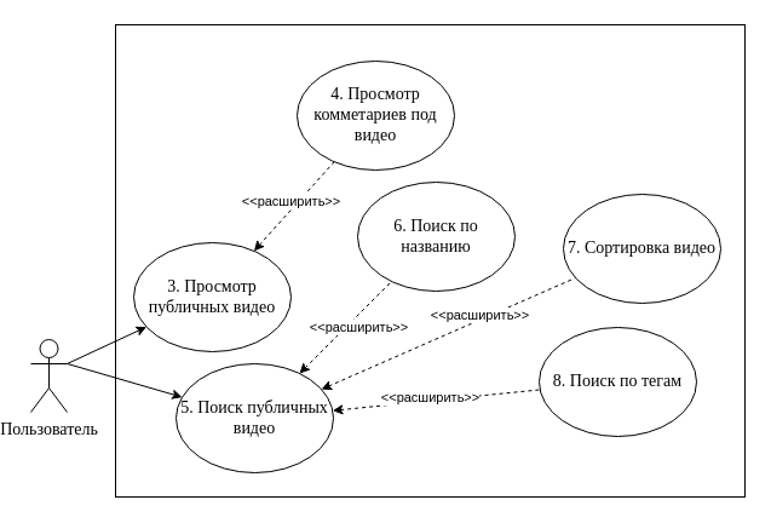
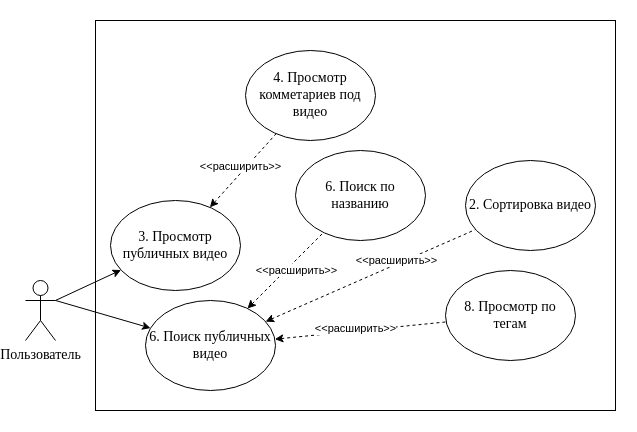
  <mxCell id="0" />
  <mxCell id="1" parent="0" />
  <mxCell id="2" value="" style="rounded=0;whiteSpace=wrap;html=1;" parent="1" vertex="1"><mxGeometry x="90" y="20" width="520" height="390" as="geometry" /></mxCell>
  <mxCell id="3" style="edgeStyle=none;shape=connector;rounded=0;orthogonalLoop=1;jettySize=auto;html=1;exitX=1;exitY=0.333;exitDx=0;exitDy=0;exitPerimeter=0;strokeColor=default;align=center;verticalAlign=middle;fontFamily=Helvetica;fontSize=11;fontColor=default;labelBackgroundColor=default;endArrow=classic;" parent="1" source="5" target="8" edge="1"><mxGeometry relative="1" as="geometry" /></mxCell>
  <mxCell id="4" style="edgeStyle=none;shape=connector;rounded=0;orthogonalLoop=1;jettySize=auto;html=1;exitX=1;exitY=0.333;exitDx=0;exitDy=0;exitPerimeter=0;strokeColor=default;align=center;verticalAlign=middle;fontFamily=Helvetica;fontSize=11;fontColor=default;labelBackgroundColor=default;endArrow=classic;" parent="1" source="5" target="15" edge="1"><mxGeometry relative="1" as="geometry" /></mxCell>
  <mxCell id="5" value="Пользователь" style="shape=umlActor;verticalLabelPosition=bottom;verticalAlign=top;html=1;outlineConnect=0;fontFamily=Times New Roman;fontSize=14;" parent="1" vertex="1"><mxGeometry x="20" y="280" width="30" height="60" as="geometry" /></mxCell>
  <mxCell id="6" style="edgeStyle=none;shape=connector;rounded=0;orthogonalLoop=1;jettySize=auto;html=1;dashed=1;strokeColor=default;align=center;verticalAlign=middle;fontFamily=Helvetica;fontSize=11;fontColor=default;labelBackgroundColor=default;startArrow=classic;startFill=1;endArrow=none;endFill=0;" parent="1" source="8" target="19" edge="1"><mxGeometry relative="1" as="geometry" /></mxCell>
  <mxCell id="7" value="&amp;lt;&amp;lt;расширить&amp;gt;&amp;gt;" style="edgeLabel;html=1;align=center;verticalAlign=middle;resizable=0;points=[];fontFamily=Helvetica;fontSize=11;fontColor=default;labelBackgroundColor=default;" parent="6" vertex="1" connectable="0"><mxGeometry x="0.027" y="5" relative="1" as="geometry"><mxPoint as="offset" /></mxGeometry></mxCell>
  <mxCell id="8" value="3. Просмотр публичных видео" style="ellipse;whiteSpace=wrap;html=1;fontFamily=Times New Roman;fontSize=14;" parent="1" vertex="1"><mxGeometry x="105" y="200" width="130" height="90" as="geometry" /></mxCell>
  <mxCell id="9" style="edgeStyle=none;shape=connector;rounded=0;orthogonalLoop=1;jettySize=auto;html=1;dashed=1;strokeColor=default;align=center;verticalAlign=middle;fontFamily=Helvetica;fontSize=11;fontColor=default;labelBackgroundColor=default;startArrow=classic;startFill=1;endArrow=none;endFill=0;" parent="1" source="15" target="16" edge="1"><mxGeometry relative="1" as="geometry" /></mxCell>
  <mxCell id="10" value="&amp;lt;&amp;lt;расширить&amp;gt;&amp;gt;" style="edgeLabel;html=1;align=center;verticalAlign=middle;resizable=0;points=[];fontFamily=Helvetica;fontSize=11;fontColor=default;labelBackgroundColor=default;" parent="9" vertex="1" connectable="0"><mxGeometry x="-0.0" y="3" relative="1" as="geometry"><mxPoint x="12" y="2" as="offset" /></mxGeometry></mxCell>
  <mxCell id="11" style="edgeStyle=none;shape=connector;rounded=0;orthogonalLoop=1;jettySize=auto;html=1;dashed=1;strokeColor=default;align=center;verticalAlign=middle;fontFamily=Helvetica;fontSize=11;fontColor=default;labelBackgroundColor=default;startArrow=classic;startFill=1;endArrow=none;endFill=0;" parent="1" source="15" target="17" edge="1"><mxGeometry relative="1" as="geometry" /></mxCell>
  <mxCell id="12" value="&amp;lt;&amp;lt;расширить&amp;gt;&amp;gt;" style="edgeLabel;html=1;align=center;verticalAlign=middle;resizable=0;points=[];fontFamily=Helvetica;fontSize=11;fontColor=default;labelBackgroundColor=default;" parent="11" vertex="1" connectable="0"><mxGeometry x="-0.059" y="3" relative="1" as="geometry"><mxPoint as="offset" /></mxGeometry></mxCell>
  <mxCell id="13" style="edgeStyle=none;shape=connector;rounded=0;orthogonalLoop=1;jettySize=auto;html=1;dashed=1;strokeColor=default;align=center;verticalAlign=middle;fontFamily=Helvetica;fontSize=11;fontColor=default;labelBackgroundColor=default;startArrow=classic;startFill=1;endArrow=none;endFill=0;" parent="1" source="15" target="18" edge="1"><mxGeometry relative="1" as="geometry" /></mxCell>
  <mxCell id="14" value="&amp;lt;&amp;lt;расширить&amp;gt;&amp;gt;" style="edgeLabel;html=1;align=center;verticalAlign=middle;resizable=0;points=[];fontFamily=Helvetica;fontSize=11;fontColor=default;labelBackgroundColor=default;" parent="13" vertex="1" connectable="0"><mxGeometry x="-0.012" y="3" relative="1" as="geometry"><mxPoint x="28" y="-13" as="offset" /></mxGeometry></mxCell>
- <mxCell id="15" value="5. Поиск публичных видео" style="ellipse;whiteSpace=wrap;html=1;fontFamily=Times New Roman;fontSize=14;" parent="1" vertex="1"><mxGeometry x="140" y="300" width="130" height="90" as="geometry" /></mxCell>
+ <mxCell id="15" value="6. Поиск публичных видео" style="ellipse;whiteSpace=wrap;html=1;fontFamily=Times New Roman;fontSize=14;" parent="1" vertex="1"><mxGeometry x="140" y="300" width="130" height="90" as="geometry" /></mxCell>
  <mxCell id="16" value="6. Поиск по названию" style="ellipse;whiteSpace=wrap;html=1;fontFamily=Times New Roman;fontSize=14;" parent="1" vertex="1"><mxGeometry x="290" y="150" width="130" height="90" as="geometry" /></mxCell>
- <mxCell id="17" value="8. Поиск по тегам" style="ellipse;whiteSpace=wrap;html=1;fontFamily=Times New Roman;fontSize=14;" parent="1" vertex="1"><mxGeometry x="440" y="270" width="130" height="90" as="geometry" /></mxCell>
- <mxCell id="18" value="7. Сортировка видео" style="ellipse;whiteSpace=wrap;html=1;fontFamily=Times New Roman;fontSize=14;" parent="1" vertex="1"><mxGeometry x="460" y="160" width="130" height="90" as="geometry" /></mxCell>
+ <mxCell id="17" value="8. Просмотр по тегам" style="ellipse;whiteSpace=wrap;html=1;fontFamily=Times New Roman;fontSize=14;" parent="1" vertex="1"><mxGeometry x="440" y="270" width="130" height="90" as="geometry" /></mxCell>
+ <mxCell id="18" value="2. Сортировка видео" style="ellipse;whiteSpace=wrap;html=1;fontFamily=Times New Roman;fontSize=14;" parent="1" vertex="1"><mxGeometry x="460" y="160" width="130" height="90" as="geometry" /></mxCell>
  <mxCell id="19" value="4. Просмотр комметариев под видео" style="ellipse;whiteSpace=wrap;html=1;fontFamily=Times New Roman;fontSize=14;" parent="1" vertex="1"><mxGeometry x="240" y="50" width="130" height="90" as="geometry" /></mxCell>
